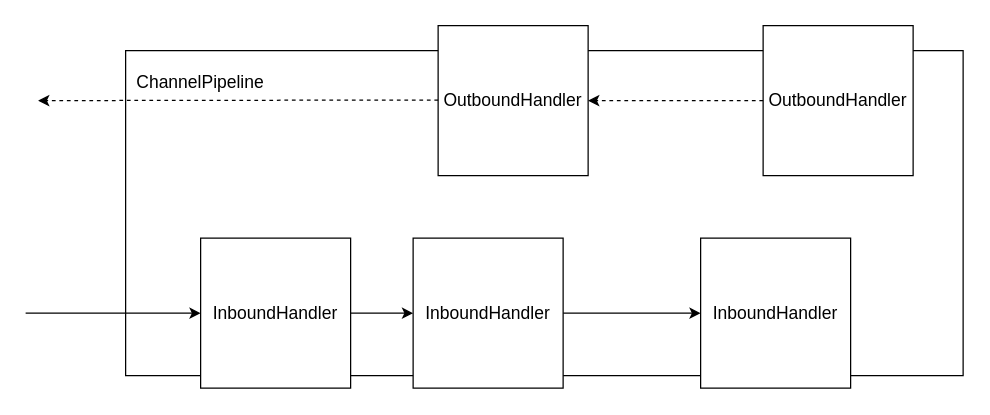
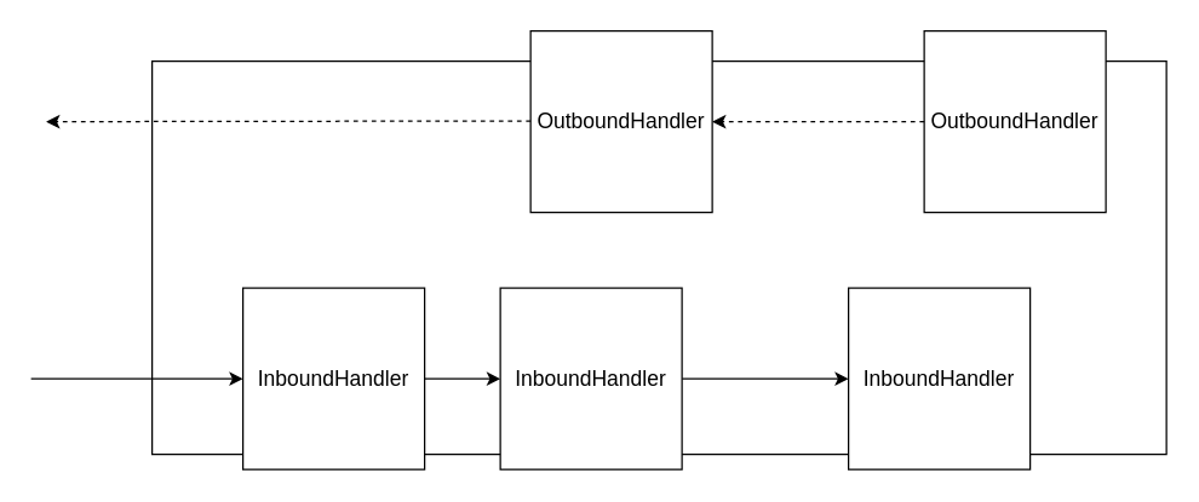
  <mxCell id="0" />
  <mxCell id="1" parent="0" />
  <mxCell id="2" value="" style="rounded=0;whiteSpace=wrap;html=1;fontSize=14;" vertex="1" parent="1"><mxGeometry x="100" y="40" width="670" height="260" as="geometry" /></mxCell>
  <mxCell id="3" value="OutboundHandler" style="rounded=0;whiteSpace=wrap;html=1;fontSize=14;" vertex="1" parent="1"><mxGeometry x="350" y="20" width="120" height="120" as="geometry" /></mxCell>
  <mxCell id="4" value="OutboundHandler" style="rounded=0;whiteSpace=wrap;html=1;fontSize=14;" vertex="1" parent="1"><mxGeometry x="610" y="20" width="120" height="120" as="geometry" /></mxCell>
  <mxCell id="5" style="edgeStyle=orthogonalEdgeStyle;rounded=0;orthogonalLoop=1;jettySize=auto;html=1;entryX=0;entryY=0.5;entryDx=0;entryDy=0;fontSize=14;" edge="1" parent="1" source="6" target="8"><mxGeometry relative="1" as="geometry" /></mxCell>
  <mxCell id="6" value="InboundHandler" style="rounded=0;whiteSpace=wrap;html=1;fontSize=14;" vertex="1" parent="1"><mxGeometry x="160" y="190" width="120" height="120" as="geometry" /></mxCell>
  <mxCell id="7" style="edgeStyle=orthogonalEdgeStyle;rounded=0;orthogonalLoop=1;jettySize=auto;html=1;entryX=0;entryY=0.5;entryDx=0;entryDy=0;fontSize=14;" edge="1" parent="1" source="8" target="9"><mxGeometry relative="1" as="geometry" /></mxCell>
  <mxCell id="8" value="InboundHandler" style="rounded=0;whiteSpace=wrap;html=1;fontSize=14;" vertex="1" parent="1"><mxGeometry x="330" y="190" width="120" height="120" as="geometry" /></mxCell>
  <mxCell id="9" value="InboundHandler" style="rounded=0;whiteSpace=wrap;html=1;fontSize=14;" vertex="1" parent="1"><mxGeometry x="560" y="190" width="120" height="120" as="geometry" /></mxCell>
  <mxCell id="10" value="" style="endArrow=classic;html=1;rounded=0;entryX=0;entryY=0.5;entryDx=0;entryDy=0;fontSize=14;" edge="1" parent="1" target="6"><mxGeometry width="50" height="50" relative="1" as="geometry"><mxPoint x="20" y="250" as="sourcePoint" /><mxPoint x="70" y="240" as="targetPoint" /></mxGeometry></mxCell>
  <mxCell id="11" value="" style="endArrow=classic;html=1;rounded=0;entryX=1;entryY=0.5;entryDx=0;entryDy=0;exitX=0;exitY=0.5;exitDx=0;exitDy=0;dashed=1;fontSize=14;" edge="1" parent="1" source="4" target="3"><mxGeometry width="50" height="50" relative="1" as="geometry"><mxPoint x="550" y="130" as="sourcePoint" /><mxPoint x="600" y="80" as="targetPoint" /></mxGeometry></mxCell>
  <mxCell id="12" value="" style="endArrow=classic;html=1;rounded=0;exitX=0;exitY=0.5;exitDx=0;exitDy=0;dashed=1;fontSize=14;" edge="1" parent="1"><mxGeometry width="50" height="50" relative="1" as="geometry"><mxPoint x="350" y="79.5" as="sourcePoint" /><mxPoint x="30" y="80" as="targetPoint" /></mxGeometry></mxCell>
- <mxCell id="13" value="ChannelPipeline" style="text;html=1;align=center;verticalAlign=middle;whiteSpace=wrap;rounded=0;fontSize=14;" vertex="1" parent="1"><mxGeometry x="110" y="50" width="100" height="30" as="geometry" /></mxCell>
